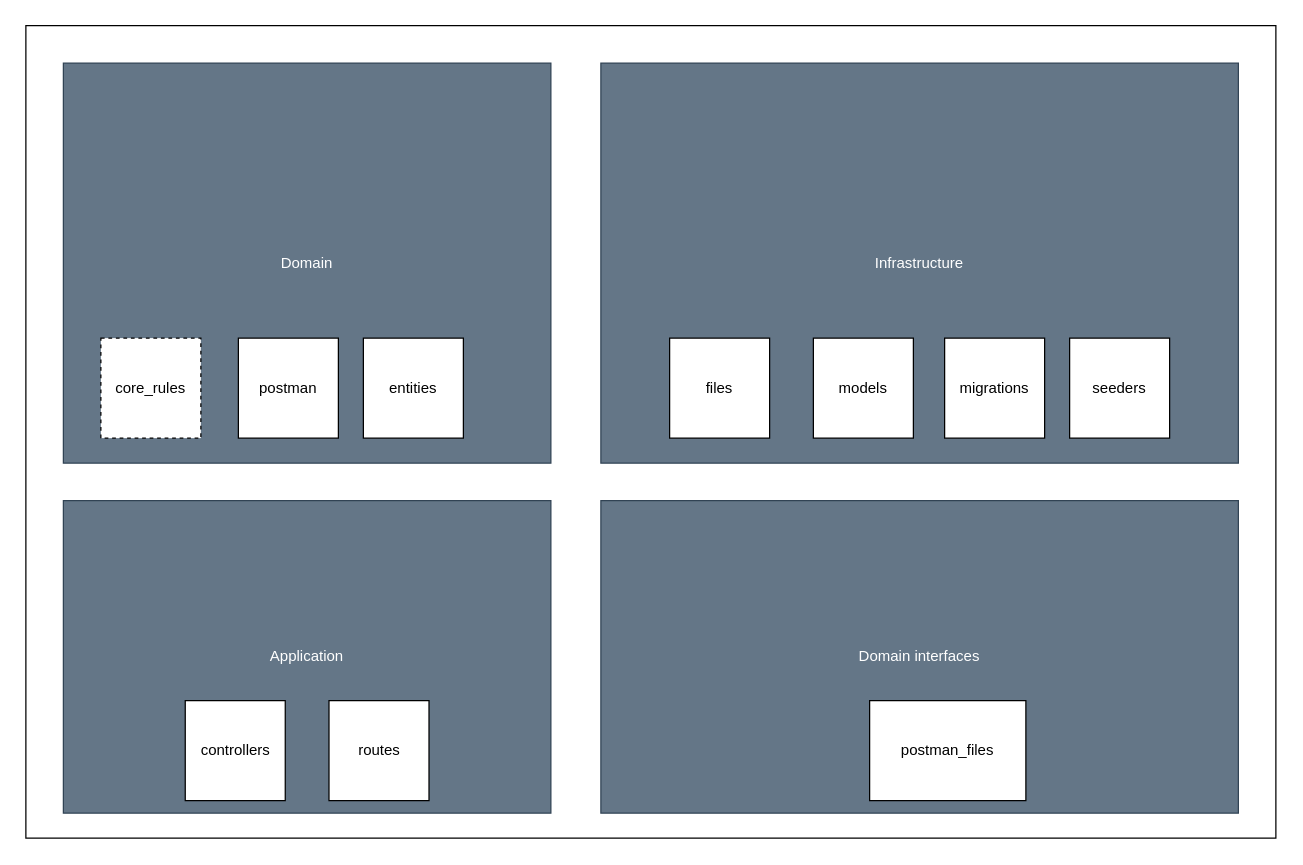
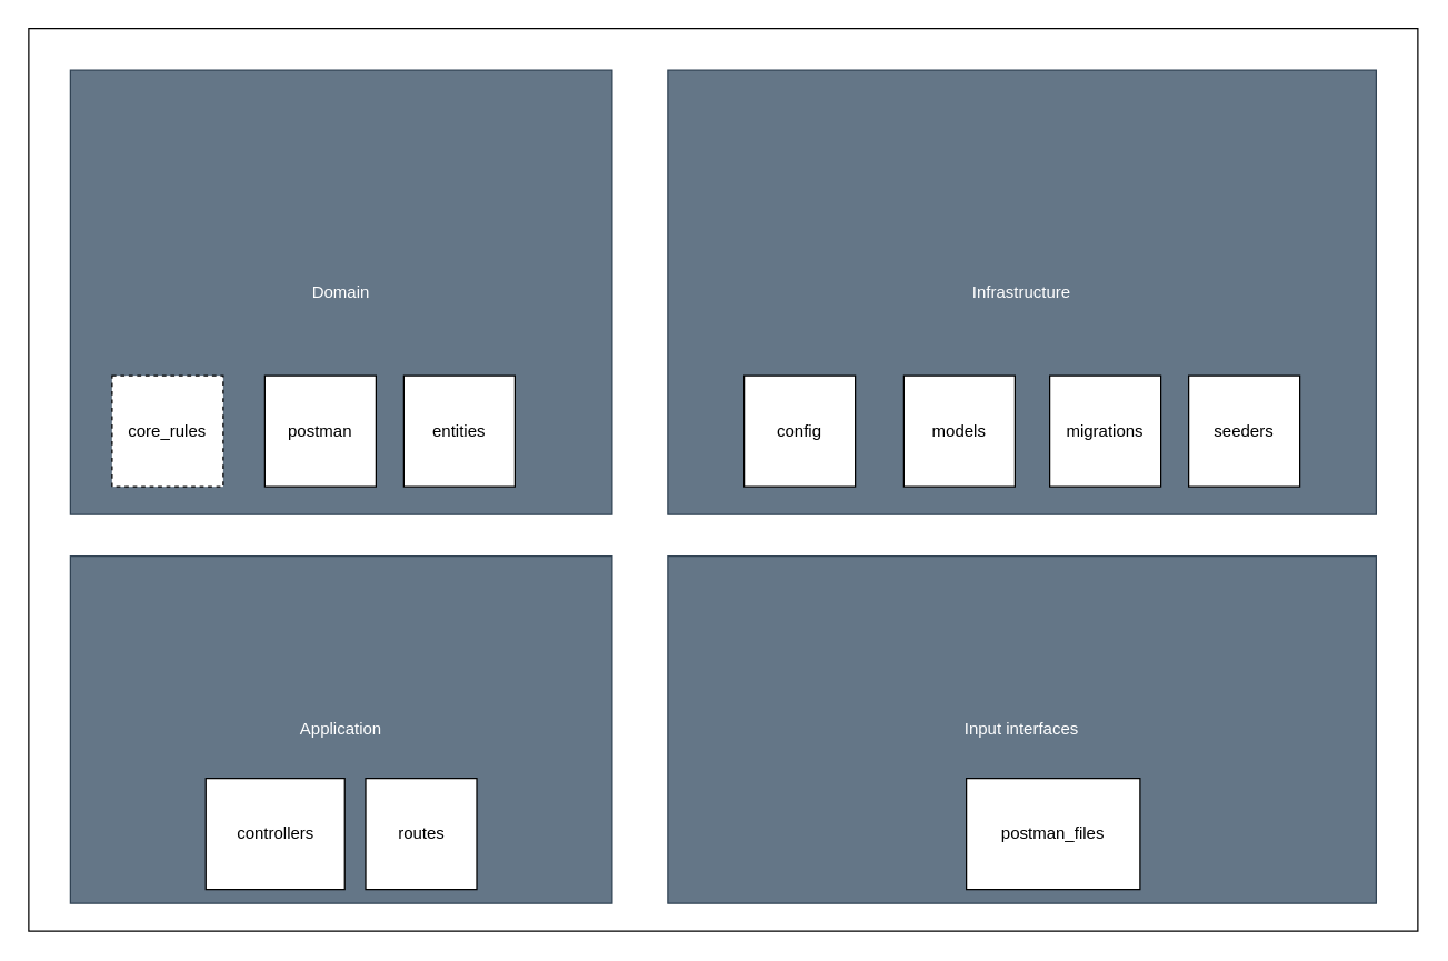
  <mxCell id="0" />
  <mxCell id="1" parent="0" />
  <mxCell id="2" value="" style="rounded=0;whiteSpace=wrap;html=1;" parent="1" vertex="1"><mxGeometry x="20" y="20" width="1000" height="650" as="geometry" /></mxCell>
  <mxCell id="3" value="Domain&lt;br&gt;" style="rounded=0;whiteSpace=wrap;html=1;fillColor=#647687;strokeColor=#314354;fontColor=#ffffff;" parent="1" vertex="1"><mxGeometry x="50" y="50" width="390" height="320" as="geometry" /></mxCell>
  <mxCell id="4" value="Application" style="rounded=0;whiteSpace=wrap;html=1;fillColor=#647687;strokeColor=#314354;fontColor=#ffffff;" parent="1" vertex="1"><mxGeometry x="50" y="400" width="390" height="250" as="geometry" /></mxCell>
  <mxCell id="5" value="Infrastructure" style="rounded=0;whiteSpace=wrap;html=1;fillColor=#647687;strokeColor=#314354;fontColor=#ffffff;" parent="1" vertex="1"><mxGeometry x="480" y="50" width="510" height="320" as="geometry" /></mxCell>
- <mxCell id="6" value="Domain interfaces" style="rounded=0;whiteSpace=wrap;html=1;fillColor=#647687;strokeColor=#314354;fontColor=#ffffff;" parent="1" vertex="1"><mxGeometry x="480" y="400" width="510" height="250" as="geometry" /></mxCell>
+ <mxCell id="6" value="Input interfaces" style="rounded=0;whiteSpace=wrap;html=1;fillColor=#647687;strokeColor=#314354;fontColor=#ffffff;" parent="1" vertex="1"><mxGeometry x="480" y="400" width="510" height="250" as="geometry" /></mxCell>
  <mxCell id="7" value="core_rules" style="whiteSpace=wrap;html=1;aspect=fixed;dashed=1;" parent="1" vertex="1"><mxGeometry x="80" y="270" width="80" height="80" as="geometry" /></mxCell>
  <mxCell id="8" value="postman" style="whiteSpace=wrap;html=1;aspect=fixed;" parent="1" vertex="1"><mxGeometry x="190" y="270" width="80" height="80" as="geometry" /></mxCell>
  <mxCell id="9" value="entities" style="whiteSpace=wrap;html=1;aspect=fixed;" parent="1" vertex="1"><mxGeometry x="290" y="270" width="80" height="80" as="geometry" /></mxCell>
- <mxCell id="10" value="controllers" style="whiteSpace=wrap;html=1;aspect=fixed;" parent="1" vertex="1"><mxGeometry x="147.5" y="560" width="80" height="80" as="geometry" /></mxCell>
+ <mxCell id="10" value="controllers" style="whiteSpace=wrap;html=1;aspect=fixed;" parent="1" vertex="1"><mxGeometry x="147.5" y="560" width="100" height="80" as="geometry" /></mxCell>
  <mxCell id="11" value="routes" style="whiteSpace=wrap;html=1;aspect=fixed;" parent="1" vertex="1"><mxGeometry x="262.5" y="560" width="80" height="80" as="geometry" /></mxCell>
- <mxCell id="12" value="files" style="whiteSpace=wrap;html=1;aspect=fixed;" parent="1" vertex="1"><mxGeometry x="535" y="270" width="80" height="80" as="geometry" /></mxCell>
+ <mxCell id="12" value="config" style="whiteSpace=wrap;html=1;aspect=fixed;" parent="1" vertex="1"><mxGeometry x="535" y="270" width="80" height="80" as="geometry" /></mxCell>
  <mxCell id="13" value="models" style="whiteSpace=wrap;html=1;aspect=fixed;" parent="1" vertex="1"><mxGeometry x="650" y="270" width="80" height="80" as="geometry" /></mxCell>
  <mxCell id="14" value="migrations" style="whiteSpace=wrap;html=1;aspect=fixed;" parent="1" vertex="1"><mxGeometry x="755" y="270" width="80" height="80" as="geometry" /></mxCell>
  <mxCell id="15" value="seeders" style="whiteSpace=wrap;html=1;aspect=fixed;" parent="1" vertex="1"><mxGeometry x="855" y="270" width="80" height="80" as="geometry" /></mxCell>
  <mxCell id="16" value="postman_files" style="whiteSpace=wrap;html=1;aspect=fixed;" parent="1" vertex="1"><mxGeometry x="695" y="560" width="125" height="80" as="geometry" /></mxCell>
